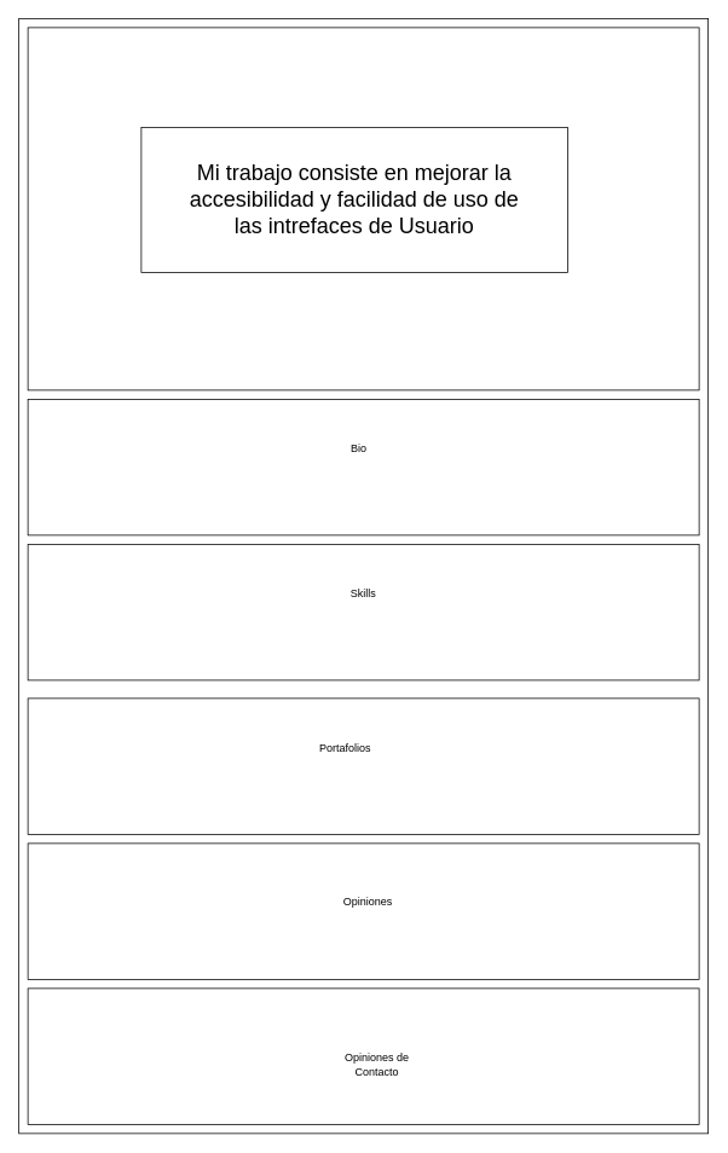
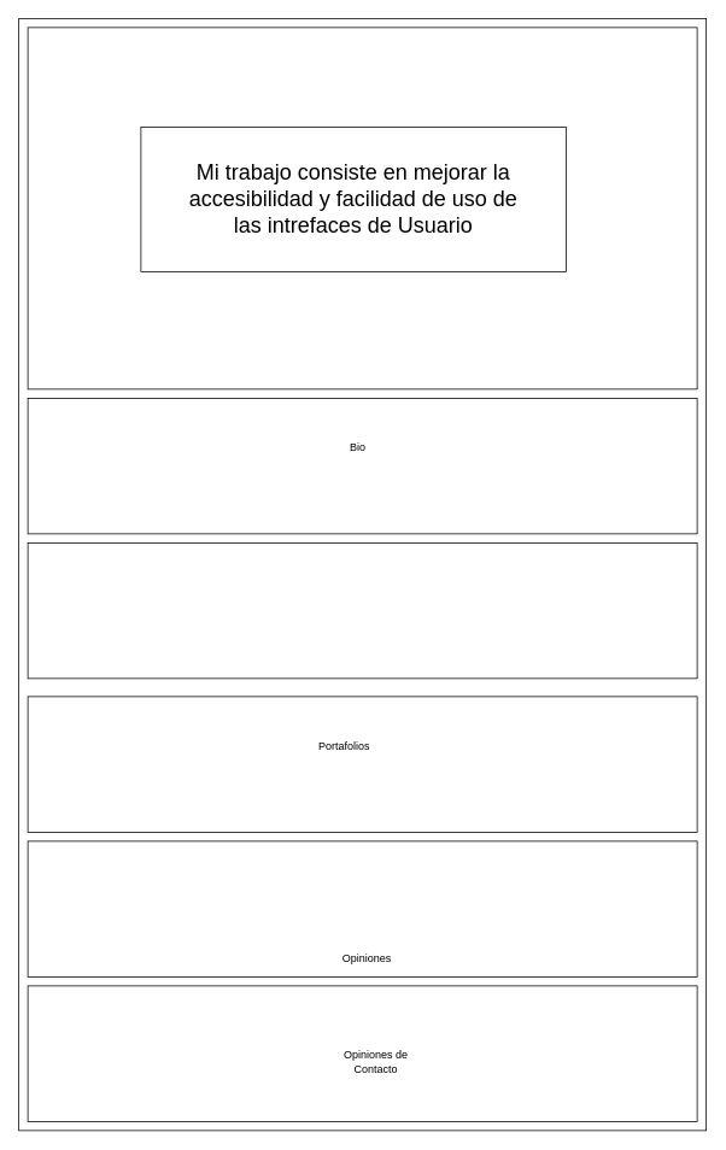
  <mxCell id="0" />
  <mxCell id="1" parent="0" />
  <mxCell id="2" value="" style="rounded=0;whiteSpace=wrap;html=1;" parent="1" vertex="1"><mxGeometry x="20" y="20" width="760" height="1230" as="geometry" /></mxCell>
  <mxCell id="3" value="" style="rounded=0;whiteSpace=wrap;html=1;" parent="1" vertex="1"><mxGeometry x="30" y="30" width="740" height="400" as="geometry" /></mxCell>
  <mxCell id="4" value="" style="rounded=0;whiteSpace=wrap;html=1;" parent="1" vertex="1"><mxGeometry x="155" y="140" width="470" height="160" as="geometry" /></mxCell>
  <mxCell id="5" value="&lt;font style=&quot;font-size: 24px;&quot;&gt;Mi trabajo consiste en mejorar la accesibilidad y facilidad de uso de las intrefaces de Usuario&lt;/font&gt;" style="text;html=1;strokeColor=none;fillColor=none;align=center;verticalAlign=middle;whiteSpace=wrap;rounded=0;" parent="1" vertex="1"><mxGeometry x="190" y="170" width="400" height="100" as="geometry" /></mxCell>
  <mxCell id="6" value="" style="rounded=0;whiteSpace=wrap;html=1;" vertex="1" parent="1"><mxGeometry x="30" y="440" width="740" height="150" as="geometry" /></mxCell>
  <mxCell id="7" value="Bio" style="text;html=1;strokeColor=none;fillColor=none;align=center;verticalAlign=middle;whiteSpace=wrap;rounded=0;" vertex="1" parent="1"><mxGeometry x="365" y="480" width="60" height="30" as="geometry" /></mxCell>
  <mxCell id="8" value="" style="rounded=0;whiteSpace=wrap;html=1;" vertex="1" parent="1"><mxGeometry x="30" y="600" width="740" height="150" as="geometry" /></mxCell>
- <mxCell id="9" value="Skills" style="text;html=1;strokeColor=none;fillColor=none;align=center;verticalAlign=middle;whiteSpace=wrap;rounded=0;" vertex="1" parent="1"><mxGeometry x="370" y="640" width="60" height="30" as="geometry" /></mxCell>
  <mxCell id="10" value="" style="rounded=0;whiteSpace=wrap;html=1;" vertex="1" parent="1"><mxGeometry x="30" y="770" width="740" height="150" as="geometry" /></mxCell>
  <mxCell id="11" value="Portafolios" style="text;html=1;strokeColor=none;fillColor=none;align=center;verticalAlign=middle;whiteSpace=wrap;rounded=0;" vertex="1" parent="1"><mxGeometry x="350" y="810" width="60" height="30" as="geometry" /></mxCell>
  <mxCell id="12" value="" style="rounded=0;whiteSpace=wrap;html=1;" vertex="1" parent="1"><mxGeometry x="30" y="1090" width="740" height="150" as="geometry" /></mxCell>
  <mxCell id="13" value="Opiniones de Contacto" style="text;html=1;strokeColor=none;fillColor=none;align=center;verticalAlign=middle;whiteSpace=wrap;rounded=0;" vertex="1" parent="1"><mxGeometry x="370" y="1159" width="90" height="30" as="geometry" /></mxCell>
  <mxCell id="14" value="" style="rounded=0;whiteSpace=wrap;html=1;" vertex="1" parent="1"><mxGeometry x="30" y="930" width="740" height="150" as="geometry" /></mxCell>
- <mxCell id="15" value="Opiniones" style="text;html=1;strokeColor=none;fillColor=none;align=center;verticalAlign=middle;whiteSpace=wrap;rounded=0;" vertex="1" parent="1"><mxGeometry x="360" y="980" width="90" height="30" as="geometry" /></mxCell>
+ <mxCell id="15" value="Opiniones" style="text;html=1;strokeColor=none;fillColor=none;align=center;verticalAlign=middle;whiteSpace=wrap;rounded=0;" vertex="1" parent="1"><mxGeometry x="360" y="1045" width="90" height="30" as="geometry" /></mxCell>
